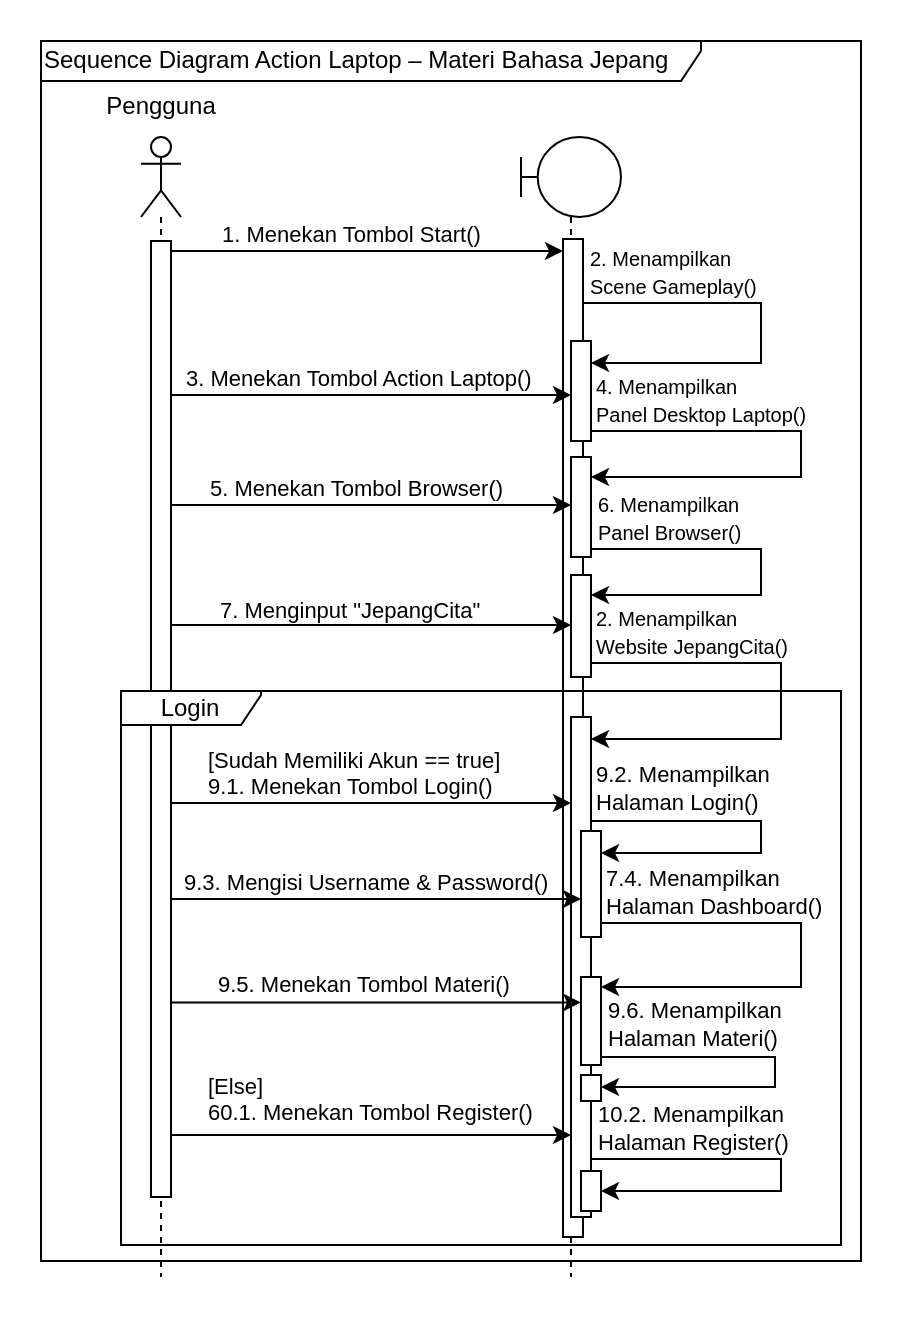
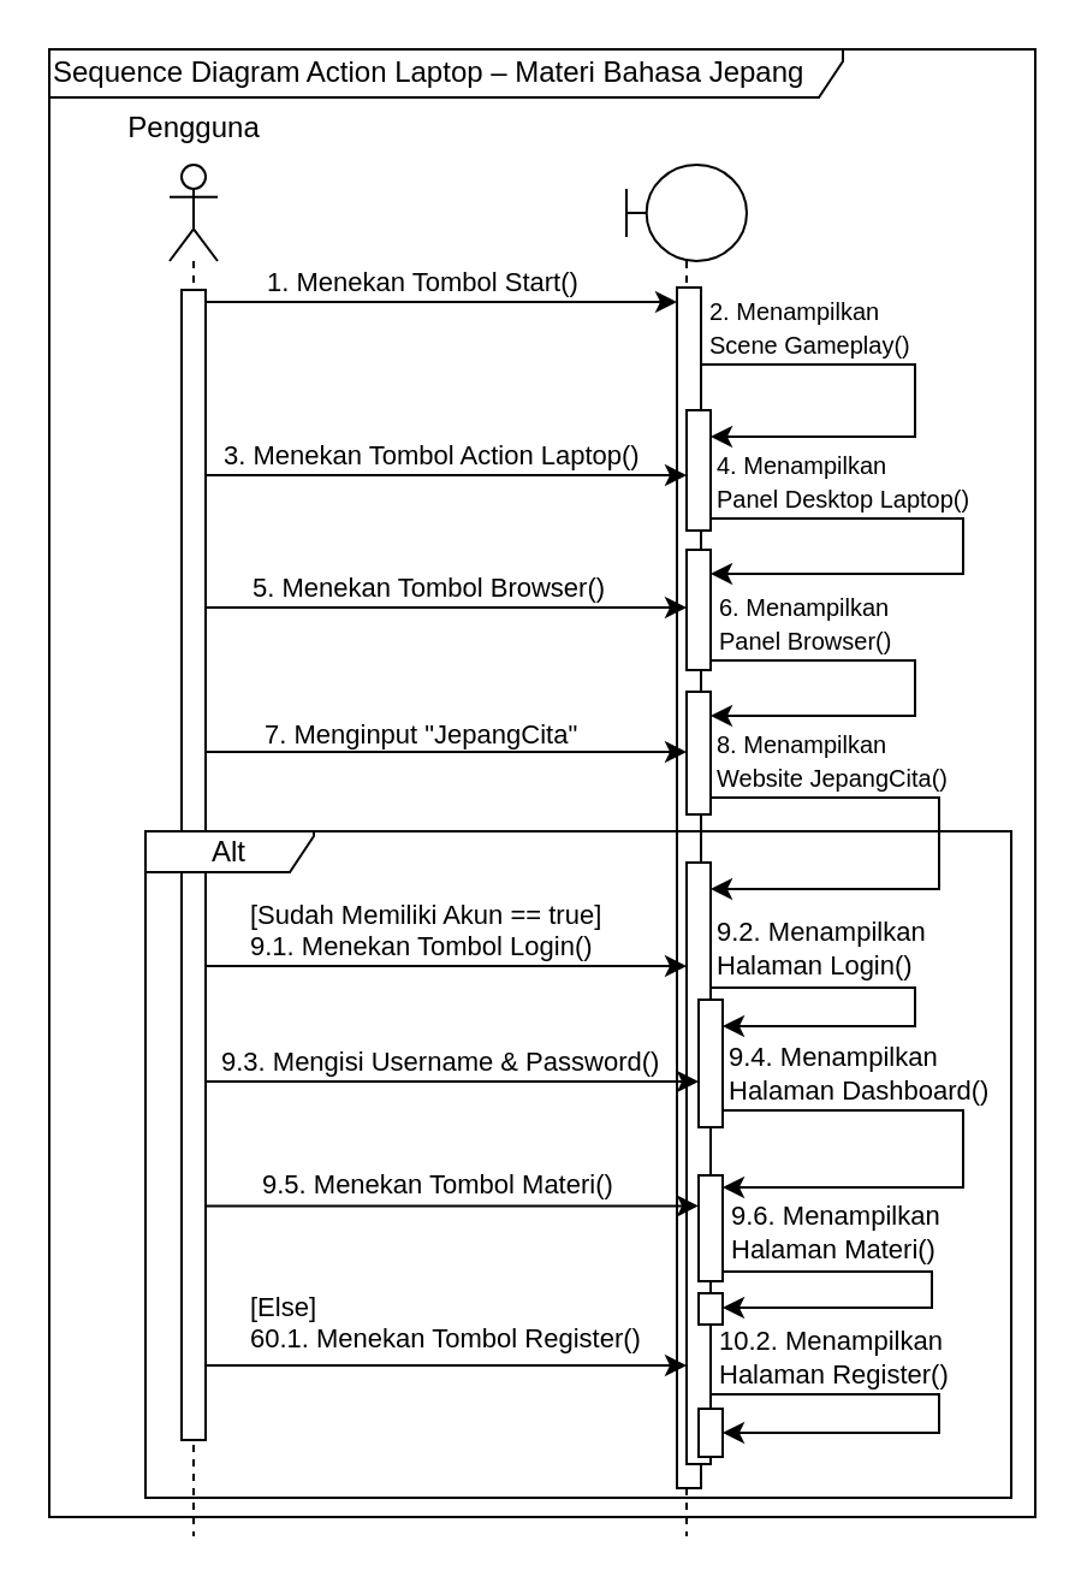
  <mxCell id="0" />
  <mxCell id="1" parent="0" />
  <mxCell id="2" value="&lt;div&gt;&lt;/div&gt;" style="shape=umlLifeline;perimeter=lifelinePerimeter;whiteSpace=wrap;html=1;container=1;dropTarget=0;collapsible=0;recursiveResize=0;outlineConnect=0;portConstraint=eastwest;newEdgeStyle={&quot;curved&quot;:0,&quot;rounded&quot;:0};participant=umlActor;size=40;" parent="1" vertex="1"><mxGeometry x="70" y="68" width="20" height="570" as="geometry" /></mxCell>
  <mxCell id="3" value="" style="html=1;points=[[0,0,0,0,5],[0,1,0,0,-5],[1,0,0,0,5],[1,1,0,0,-5]];perimeter=orthogonalPerimeter;outlineConnect=0;targetShapes=umlLifeline;portConstraint=eastwest;newEdgeStyle={&quot;curved&quot;:0,&quot;rounded&quot;:0};" parent="2" vertex="1"><mxGeometry x="5" y="52" width="10" height="478" as="geometry" /></mxCell>
  <mxCell id="4" value="&lt;div&gt;Pengguna&lt;/div&gt;" style="text;html=1;align=center;verticalAlign=middle;resizable=0;points=[];autosize=1;strokeColor=none;fillColor=none;" parent="1" vertex="1"><mxGeometry x="40" y="38" width="80" height="30" as="geometry" /></mxCell>
  <mxCell id="5" value="Sequence Diagram Action Laptop – Materi Bahasa Jepang" style="shape=umlFrame;whiteSpace=wrap;html=1;pointerEvents=0;width=330;height=20;align=left;" parent="1" vertex="1"><mxGeometry x="20" y="20" width="410" height="610" as="geometry" /></mxCell>
  <mxCell id="6" value="" style="shape=umlLifeline;perimeter=lifelinePerimeter;whiteSpace=wrap;html=1;container=1;dropTarget=0;collapsible=0;recursiveResize=0;outlineConnect=0;portConstraint=eastwest;newEdgeStyle={&quot;curved&quot;:0,&quot;rounded&quot;:0};participant=umlBoundary;" parent="1" vertex="1"><mxGeometry x="260" y="68" width="50" height="570" as="geometry" /></mxCell>
  <mxCell id="7" value="" style="html=1;points=[[0,0,0,0,5],[0,1,0,0,-5],[1,0,0,0,5],[1,1,0,0,-5]];perimeter=orthogonalPerimeter;outlineConnect=0;targetShapes=umlLifeline;portConstraint=eastwest;newEdgeStyle={&quot;curved&quot;:0,&quot;rounded&quot;:0};" parent="6" vertex="1"><mxGeometry x="21" y="51" width="10" height="499" as="geometry" /></mxCell>
  <mxCell id="8" value="" style="html=1;align=left;spacingLeft=2;endArrow=classic;rounded=0;edgeStyle=orthogonalEdgeStyle;curved=0;rounded=0;endFill=1;" parent="6" edge="1"><mxGeometry x="-1" y="22" relative="1" as="geometry"><mxPoint x="31" y="83" as="sourcePoint" /><Array as="points"><mxPoint x="120" y="83" /><mxPoint x="120" y="113" /></Array><mxPoint x="35" y="113" as="targetPoint" /><mxPoint as="offset" /></mxGeometry></mxCell>
  <mxCell id="9" style="edgeStyle=orthogonalEdgeStyle;rounded=0;orthogonalLoop=1;jettySize=auto;html=1;curved=0;exitX=1;exitY=1;exitDx=0;exitDy=-5;exitPerimeter=0;" parent="6" source="10" target="11" edge="1"><mxGeometry relative="1" as="geometry"><Array as="points"><mxPoint x="140" y="147" /><mxPoint x="140" y="170" /></Array><mxPoint x="35" y="176" as="targetPoint" /></mxGeometry></mxCell>
  <mxCell id="10" value="" style="html=1;points=[[0,0,0,0,5],[0,1,0,0,-5],[1,0,0,0,5],[1,1,0,0,-5]];perimeter=orthogonalPerimeter;outlineConnect=0;targetShapes=umlLifeline;portConstraint=eastwest;newEdgeStyle={&quot;curved&quot;:0,&quot;rounded&quot;:0};" parent="6" vertex="1"><mxGeometry x="25" y="102" width="10" height="50" as="geometry" /></mxCell>
  <mxCell id="11" value="" style="html=1;points=[[0,0,0,0,5],[0,1,0,0,-5],[1,0,0,0,5],[1,1,0,0,-5]];perimeter=orthogonalPerimeter;outlineConnect=0;targetShapes=umlLifeline;portConstraint=eastwest;newEdgeStyle={&quot;curved&quot;:0,&quot;rounded&quot;:0};" parent="6" vertex="1"><mxGeometry x="25" y="160" width="10" height="50" as="geometry" /></mxCell>
  <mxCell id="12" value="" style="html=1;points=[[0,0,0,0,5],[0,1,0,0,-5],[1,0,0,0,5],[1,1,0,0,-5]];perimeter=orthogonalPerimeter;outlineConnect=0;targetShapes=umlLifeline;portConstraint=eastwest;newEdgeStyle={&quot;curved&quot;:0,&quot;rounded&quot;:0};" parent="6" vertex="1"><mxGeometry x="25" y="219" width="10" height="51" as="geometry" /></mxCell>
  <mxCell id="13" style="edgeStyle=orthogonalEdgeStyle;rounded=0;orthogonalLoop=1;jettySize=auto;html=1;curved=0;" parent="6" source="11" target="12" edge="1"><mxGeometry relative="1" as="geometry"><Array as="points"><mxPoint x="120" y="206" /><mxPoint x="120" y="229" /></Array><mxPoint x="36" y="235" as="targetPoint" /><mxPoint x="36" y="206" as="sourcePoint" /></mxGeometry></mxCell>
  <mxCell id="14" value="&lt;span style=&quot;font-size: 10px;&quot;&gt;6. Menampilkan&amp;nbsp;&lt;/span&gt;&lt;div&gt;&lt;span style=&quot;font-size: 10px;&quot;&gt;Panel Browser&lt;/span&gt;&lt;span style=&quot;font-size: 10px;&quot;&gt;()&lt;/span&gt;&lt;/div&gt;" style="edgeLabel;html=1;align=left;verticalAlign=middle;resizable=0;points=[];" parent="6" vertex="1" connectable="0"><mxGeometry x="37" y="190" as="geometry" /></mxCell>
  <mxCell id="15" value="" style="html=1;points=[[0,0,0,0,5],[0,1,0,0,-5],[1,0,0,0,5],[1,1,0,0,-5]];perimeter=orthogonalPerimeter;outlineConnect=0;targetShapes=umlLifeline;portConstraint=eastwest;newEdgeStyle={&quot;curved&quot;:0,&quot;rounded&quot;:0};" parent="6" vertex="1"><mxGeometry x="25" y="290" width="10" height="250" as="geometry" /></mxCell>
  <mxCell id="16" style="edgeStyle=orthogonalEdgeStyle;rounded=0;orthogonalLoop=1;jettySize=auto;html=1;curved=0;exitX=1;exitY=1;exitDx=0;exitDy=-5;exitPerimeter=0;" parent="6" edge="1"><mxGeometry relative="1" as="geometry"><Array as="points"><mxPoint x="130" y="263" /><mxPoint x="130" y="301" /></Array><mxPoint x="35" y="301" as="targetPoint" /><mxPoint x="35" y="263" as="sourcePoint" /></mxGeometry></mxCell>
- <mxCell id="17" value="&lt;span style=&quot;font-size: 10px;&quot;&gt;2. Menampilkan&amp;nbsp;&lt;/span&gt;&lt;div&gt;&lt;span style=&quot;font-size: 10px;&quot;&gt;Website JepangCita&lt;/span&gt;&lt;span style=&quot;font-size: 10px;&quot;&gt;()&lt;/span&gt;&lt;/div&gt;" style="edgeLabel;html=1;align=left;verticalAlign=middle;resizable=0;points=[];" parent="6" vertex="1" connectable="0"><mxGeometry x="36" y="247" as="geometry" /></mxCell>
+ <mxCell id="17" value="&lt;span style=&quot;font-size: 10px;&quot;&gt;8. Menampilkan&amp;nbsp;&lt;/span&gt;&lt;div&gt;&lt;span style=&quot;font-size: 10px;&quot;&gt;Website JepangCita&lt;/span&gt;&lt;span style=&quot;font-size: 10px;&quot;&gt;()&lt;/span&gt;&lt;/div&gt;" style="edgeLabel;html=1;align=left;verticalAlign=middle;resizable=0;points=[];" parent="6" vertex="1" connectable="0"><mxGeometry x="36" y="247" as="geometry" /></mxCell>
  <mxCell id="18" value="" style="html=1;points=[[0,0,0,0,5],[0,1,0,0,-5],[1,0,0,0,5],[1,1,0,0,-5]];perimeter=orthogonalPerimeter;outlineConnect=0;targetShapes=umlLifeline;portConstraint=eastwest;newEdgeStyle={&quot;curved&quot;:0,&quot;rounded&quot;:0};" parent="6" vertex="1"><mxGeometry x="30" y="347" width="10" height="53" as="geometry" /></mxCell>
  <mxCell id="19" style="edgeStyle=orthogonalEdgeStyle;rounded=0;orthogonalLoop=1;jettySize=auto;html=1;curved=0;" parent="6" target="18" edge="1"><mxGeometry relative="1" as="geometry"><Array as="points"><mxPoint x="120" y="342" /><mxPoint x="120" y="358" /></Array><mxPoint x="50" y="380" as="targetPoint" /><mxPoint x="35" y="342" as="sourcePoint" /></mxGeometry></mxCell>
  <mxCell id="20" style="rounded=0;orthogonalLoop=1;jettySize=auto;html=1;exitX=1;exitY=0;exitDx=0;exitDy=5;exitPerimeter=0;" parent="1" source="3" target="7" edge="1"><mxGeometry relative="1" as="geometry" /></mxCell>
  <mxCell id="21" value="1. Menekan Tombol Start()" style="edgeLabel;html=1;align=left;verticalAlign=middle;resizable=0;points=[];" parent="20" vertex="1" connectable="0"><mxGeometry x="-0.33" y="1" relative="1" as="geometry"><mxPoint x="-42" y="-8" as="offset" /></mxGeometry></mxCell>
  <mxCell id="22" value="&lt;span style=&quot;font-size: 10px;&quot;&gt;2. Menampilkan&amp;nbsp;&lt;/span&gt;&lt;div&gt;&lt;span style=&quot;font-size: 10px;&quot;&gt;Scene&amp;nbsp;&lt;/span&gt;&lt;span style=&quot;font-size: 10px;&quot;&gt;Gameplay()&lt;/span&gt;&lt;/div&gt;" style="edgeLabel;html=1;align=left;verticalAlign=middle;resizable=0;points=[];" parent="20" vertex="1" connectable="0"><mxGeometry x="-0.33" y="1" relative="1" as="geometry"><mxPoint x="142" y="11" as="offset" /></mxGeometry></mxCell>
  <mxCell id="23" style="edgeStyle=orthogonalEdgeStyle;rounded=0;orthogonalLoop=1;jettySize=auto;html=1;curved=0;" parent="1" edge="1"><mxGeometry relative="1" as="geometry"><Array as="points"><mxPoint x="130" y="197" /><mxPoint x="130" y="197" /></Array><mxPoint x="85" y="197" as="sourcePoint" /><mxPoint x="285" y="197" as="targetPoint" /></mxGeometry></mxCell>
  <mxCell id="24" value="3. Menekan Tombol Action Laptop()" style="edgeLabel;html=1;align=left;verticalAlign=middle;resizable=0;points=[];" parent="1" vertex="1" connectable="0"><mxGeometry x="90.997" y="188" as="geometry" /></mxCell>
  <mxCell id="25" value="&lt;span style=&quot;font-size: 10px;&quot;&gt;4. Menampilkan&amp;nbsp;&lt;/span&gt;&lt;div&gt;&lt;span style=&quot;font-size: 10px;&quot;&gt;Panel Desktop Laptop&lt;/span&gt;&lt;span style=&quot;font-size: 10px;&quot;&gt;()&lt;/span&gt;&lt;/div&gt;" style="edgeLabel;html=1;align=left;verticalAlign=middle;resizable=0;points=[];" parent="1" vertex="1" connectable="0"><mxGeometry x="296" y="199" as="geometry" /></mxCell>
  <mxCell id="26" style="rounded=0;orthogonalLoop=1;jettySize=auto;html=1;" parent="1" edge="1"><mxGeometry relative="1" as="geometry"><mxPoint x="85" y="252" as="sourcePoint" /><mxPoint x="285" y="252" as="targetPoint" /></mxGeometry></mxCell>
  <mxCell id="27" value="5. Menekan Tombol Browser()" style="edgeLabel;html=1;align=left;verticalAlign=middle;resizable=0;points=[];" parent="1" vertex="1" connectable="0"><mxGeometry x="102.997" y="243.66" as="geometry" /></mxCell>
  <mxCell id="28" style="edgeStyle=orthogonalEdgeStyle;rounded=0;orthogonalLoop=1;jettySize=auto;html=1;curved=0;" parent="1" edge="1"><mxGeometry relative="1" as="geometry"><Array as="points"><mxPoint x="190" y="312" /><mxPoint x="190" y="312" /></Array><mxPoint x="85" y="312" as="sourcePoint" /><mxPoint x="285" y="312" as="targetPoint" /></mxGeometry></mxCell>
  <mxCell id="29" value="7. Menginput &quot;JepangCita&quot;" style="edgeLabel;html=1;align=left;verticalAlign=middle;resizable=0;points=[];" parent="1" vertex="1" connectable="0"><mxGeometry x="107.997" y="304" as="geometry" /></mxCell>
- <mxCell id="30" value="Login" style="shape=umlFrame;whiteSpace=wrap;html=1;pointerEvents=0;width=70;height=17;" parent="1" vertex="1"><mxGeometry x="60" y="345" width="360" height="277" as="geometry" /></mxCell>
+ <mxCell id="30" value="Alt" style="shape=umlFrame;whiteSpace=wrap;html=1;pointerEvents=0;width=70;height=17;" parent="1" vertex="1"><mxGeometry x="60" y="345" width="360" height="277" as="geometry" /></mxCell>
  <mxCell id="31" style="edgeStyle=orthogonalEdgeStyle;rounded=0;orthogonalLoop=1;jettySize=auto;html=1;curved=0;" parent="1" edge="1"><mxGeometry relative="1" as="geometry"><mxPoint x="85" y="401" as="sourcePoint" /><mxPoint x="285" y="401" as="targetPoint" /><Array as="points"><mxPoint x="140" y="401" /><mxPoint x="140" y="401" /></Array></mxGeometry></mxCell>
  <mxCell id="32" value="9.1. Menekan Tombol Login()" style="edgeLabel;html=1;align=left;verticalAlign=middle;resizable=0;points=[];" parent="1" vertex="1" connectable="0"><mxGeometry x="101.997" y="392" as="geometry" /></mxCell>
  <mxCell id="33" value="[Sudah Memiliki Akun == true]" style="edgeLabel;html=1;align=left;verticalAlign=middle;resizable=0;points=[];" parent="1" vertex="1" connectable="0"><mxGeometry x="101.997" y="379" as="geometry" /></mxCell>
  <mxCell id="34" style="edgeStyle=orthogonalEdgeStyle;rounded=0;orthogonalLoop=1;jettySize=auto;html=1;curved=0;" parent="1" edge="1"><mxGeometry relative="1" as="geometry"><mxPoint x="85" y="567" as="sourcePoint" /><mxPoint x="285" y="567" as="targetPoint" /><Array as="points"><mxPoint x="230" y="567" /><mxPoint x="230" y="567" /></Array></mxGeometry></mxCell>
  <mxCell id="35" value="60.1. Menekan Tombol Register()" style="edgeLabel;html=1;align=left;verticalAlign=middle;resizable=0;points=[];" parent="1" vertex="1" connectable="0"><mxGeometry x="101.997" y="555" as="geometry" /></mxCell>
  <mxCell id="36" value="[Else]" style="edgeLabel;html=1;align=left;verticalAlign=middle;resizable=0;points=[];" parent="1" vertex="1" connectable="0"><mxGeometry x="101.997" y="542" as="geometry" /></mxCell>
  <mxCell id="37" value="9.2. Menampilkan&amp;nbsp;&lt;div&gt;Halaman Login()&lt;/div&gt;" style="edgeLabel;html=1;align=left;verticalAlign=middle;resizable=0;points=[];" parent="1" vertex="1" connectable="0"><mxGeometry x="295.997" y="393" as="geometry" /></mxCell>
  <mxCell id="38" value="" style="html=1;points=[[0,0,0,0,5],[0,1,0,0,-5],[1,0,0,0,5],[1,1,0,0,-5]];perimeter=orthogonalPerimeter;outlineConnect=0;targetShapes=umlLifeline;portConstraint=eastwest;newEdgeStyle={&quot;curved&quot;:0,&quot;rounded&quot;:0};" parent="1" vertex="1"><mxGeometry x="290" y="585" width="10" height="20" as="geometry" /></mxCell>
  <mxCell id="39" style="edgeStyle=orthogonalEdgeStyle;rounded=0;orthogonalLoop=1;jettySize=auto;html=1;curved=0;" parent="1" edge="1"><mxGeometry relative="1" as="geometry"><Array as="points"><mxPoint x="390" y="579" /><mxPoint x="390" y="595" /></Array><mxPoint x="300" y="595" as="targetPoint" /><mxPoint x="295" y="579" as="sourcePoint" /></mxGeometry></mxCell>
  <mxCell id="40" value="10.2. Menampilkan&amp;nbsp;&lt;div&gt;Halaman Register()&lt;/div&gt;" style="edgeLabel;html=1;align=left;verticalAlign=middle;resizable=0;points=[];" parent="1" vertex="1" connectable="0"><mxGeometry x="296.997" y="563.25" as="geometry" /></mxCell>
  <mxCell id="41" style="edgeStyle=orthogonalEdgeStyle;rounded=0;orthogonalLoop=1;jettySize=auto;html=1;curved=0;entryX=0;entryY=1;entryDx=0;entryDy=-5;entryPerimeter=0;" parent="1" edge="1"><mxGeometry relative="1" as="geometry"><mxPoint x="85" y="449" as="sourcePoint" /><mxPoint x="290" y="449" as="targetPoint" /><Array as="points"><mxPoint x="150" y="449" /><mxPoint x="150" y="449" /></Array></mxGeometry></mxCell>
  <mxCell id="42" value="9.3. Mengisi Username &amp;amp; Password()" style="edgeLabel;html=1;align=left;verticalAlign=middle;resizable=0;points=[];" parent="1" vertex="1" connectable="0"><mxGeometry x="89.997" y="440" as="geometry" /></mxCell>
  <mxCell id="43" value="" style="html=1;points=[[0,0,0,0,5],[0,1,0,0,-5],[1,0,0,0,5],[1,1,0,0,-5]];perimeter=orthogonalPerimeter;outlineConnect=0;targetShapes=umlLifeline;portConstraint=eastwest;newEdgeStyle={&quot;curved&quot;:0,&quot;rounded&quot;:0};" parent="1" vertex="1"><mxGeometry x="290" y="488" width="10" height="44" as="geometry" /></mxCell>
  <mxCell id="44" style="edgeStyle=orthogonalEdgeStyle;rounded=0;orthogonalLoop=1;jettySize=auto;html=1;curved=0;" parent="1" edge="1"><mxGeometry relative="1" as="geometry"><Array as="points"><mxPoint x="400" y="461" /><mxPoint x="400" y="493" /></Array><mxPoint x="300" y="493" as="targetPoint" /><mxPoint x="300" y="461" as="sourcePoint" /></mxGeometry></mxCell>
- <mxCell id="45" value="7.4. Menampilkan&amp;nbsp;&lt;div&gt;Halaman Dashboard()&lt;/div&gt;" style="edgeLabel;html=1;align=left;verticalAlign=middle;resizable=0;points=[];" parent="1" vertex="1" connectable="0"><mxGeometry x="300.997" y="445" as="geometry" /></mxCell>
+ <mxCell id="45" value="9.4. Menampilkan&amp;nbsp;&lt;div&gt;Halaman Dashboard()&lt;/div&gt;" style="edgeLabel;html=1;align=left;verticalAlign=middle;resizable=0;points=[];" parent="1" vertex="1" connectable="0"><mxGeometry x="300.997" y="445" as="geometry" /></mxCell>
  <mxCell id="46" style="edgeStyle=orthogonalEdgeStyle;rounded=0;orthogonalLoop=1;jettySize=auto;html=1;curved=0;entryX=0;entryY=1;entryDx=0;entryDy=-5;entryPerimeter=0;" parent="1" edge="1"><mxGeometry relative="1" as="geometry"><mxPoint x="85" y="500.71" as="sourcePoint" /><mxPoint x="290" y="500.71" as="targetPoint" /><Array as="points"><mxPoint x="150" y="500.71" /><mxPoint x="150" y="500.71" /></Array></mxGeometry></mxCell>
  <mxCell id="47" value="9.5. Menekan Tombol Materi()" style="edgeLabel;html=1;align=left;verticalAlign=middle;resizable=0;points=[];" parent="1" vertex="1" connectable="0"><mxGeometry x="106.997" y="491.71" as="geometry" /></mxCell>
  <mxCell id="48" style="edgeStyle=orthogonalEdgeStyle;rounded=0;orthogonalLoop=1;jettySize=auto;html=1;curved=0;" parent="1" source="43" target="50" edge="1"><mxGeometry relative="1" as="geometry"><Array as="points"><mxPoint x="387" y="528" /><mxPoint x="387" y="543" /></Array><mxPoint x="301" y="543" as="targetPoint" /><mxPoint x="301" y="528" as="sourcePoint" /></mxGeometry></mxCell>
  <mxCell id="49" value="9.6. Menampilkan&amp;nbsp;&lt;div&gt;Halaman Materi()&lt;/div&gt;" style="edgeLabel;html=1;align=left;verticalAlign=middle;resizable=0;points=[];" parent="1" vertex="1" connectable="0"><mxGeometry x="301.997" y="511" as="geometry" /></mxCell>
  <mxCell id="50" value="" style="html=1;points=[[0,0,0,0,5],[0,1,0,0,-5],[1,0,0,0,5],[1,1,0,0,-5]];perimeter=orthogonalPerimeter;outlineConnect=0;targetShapes=umlLifeline;portConstraint=eastwest;newEdgeStyle={&quot;curved&quot;:0,&quot;rounded&quot;:0};" parent="1" vertex="1"><mxGeometry x="290" y="537" width="10" height="13" as="geometry" /></mxCell>
